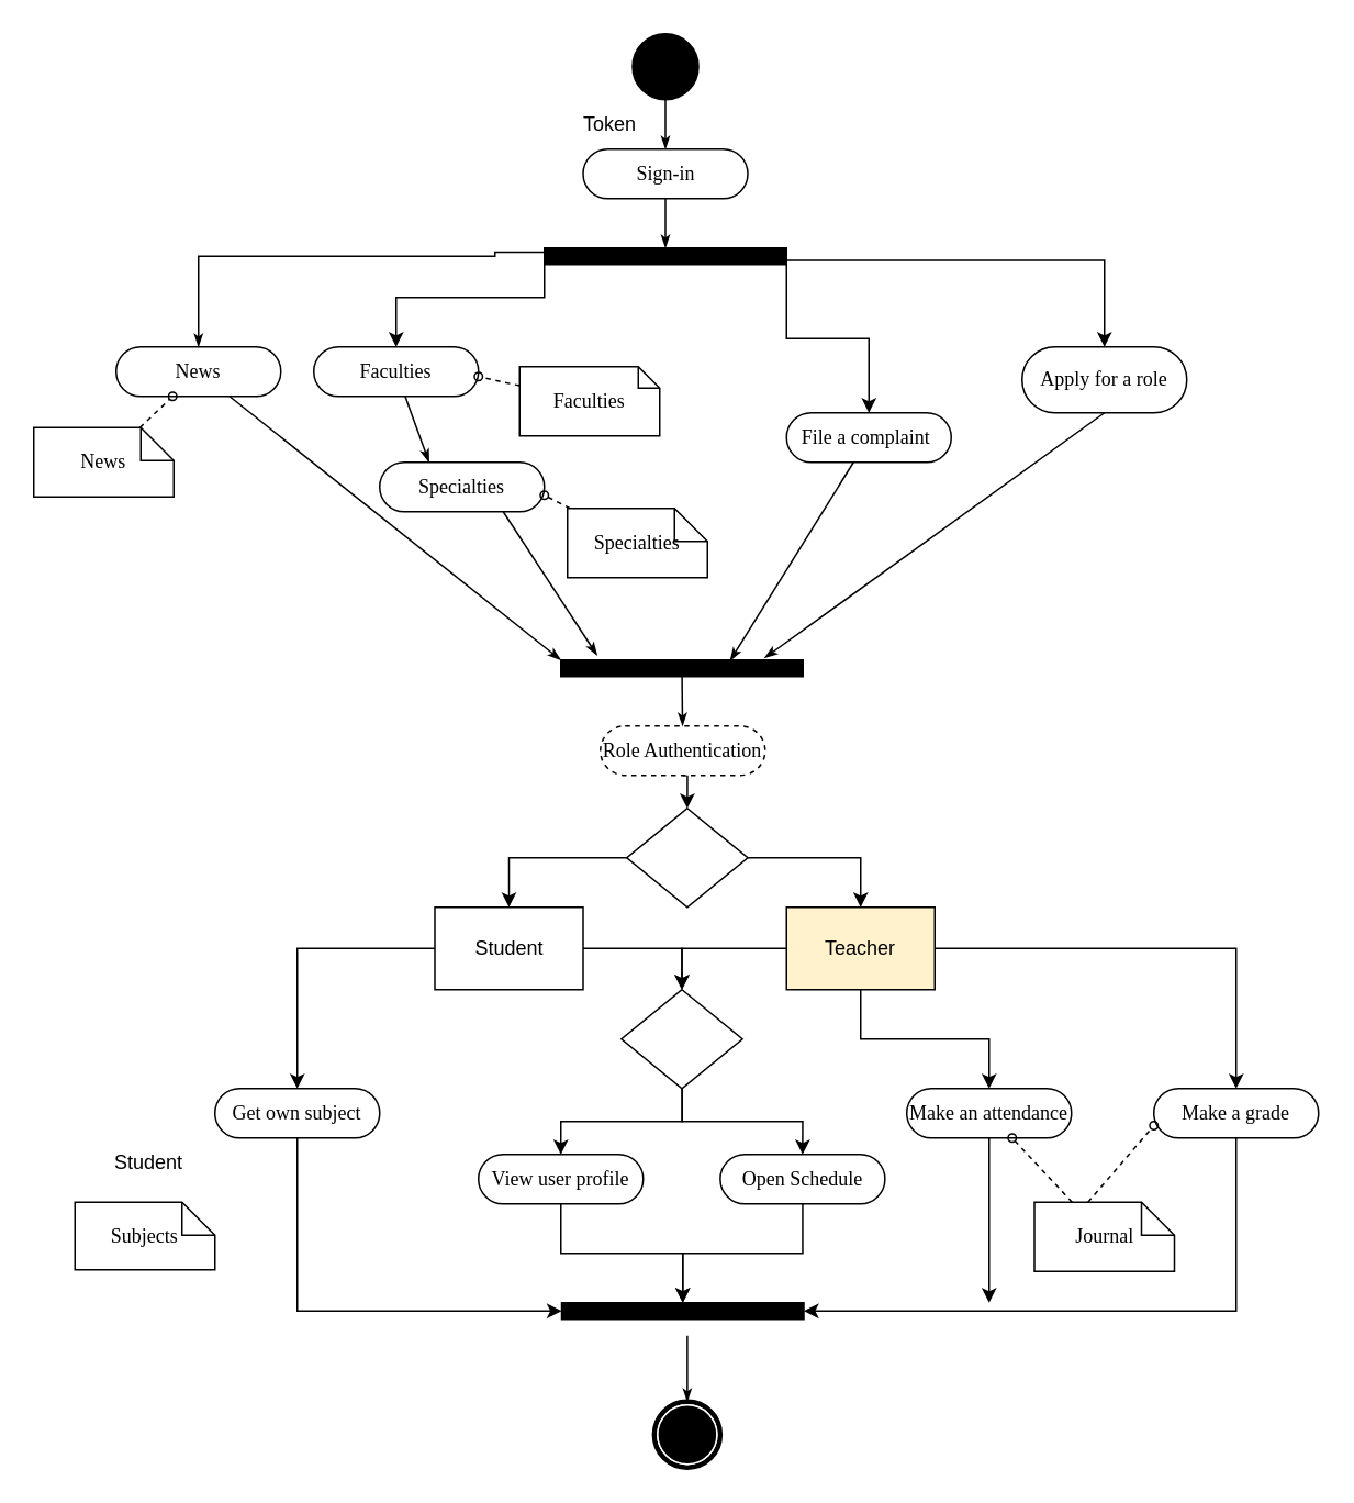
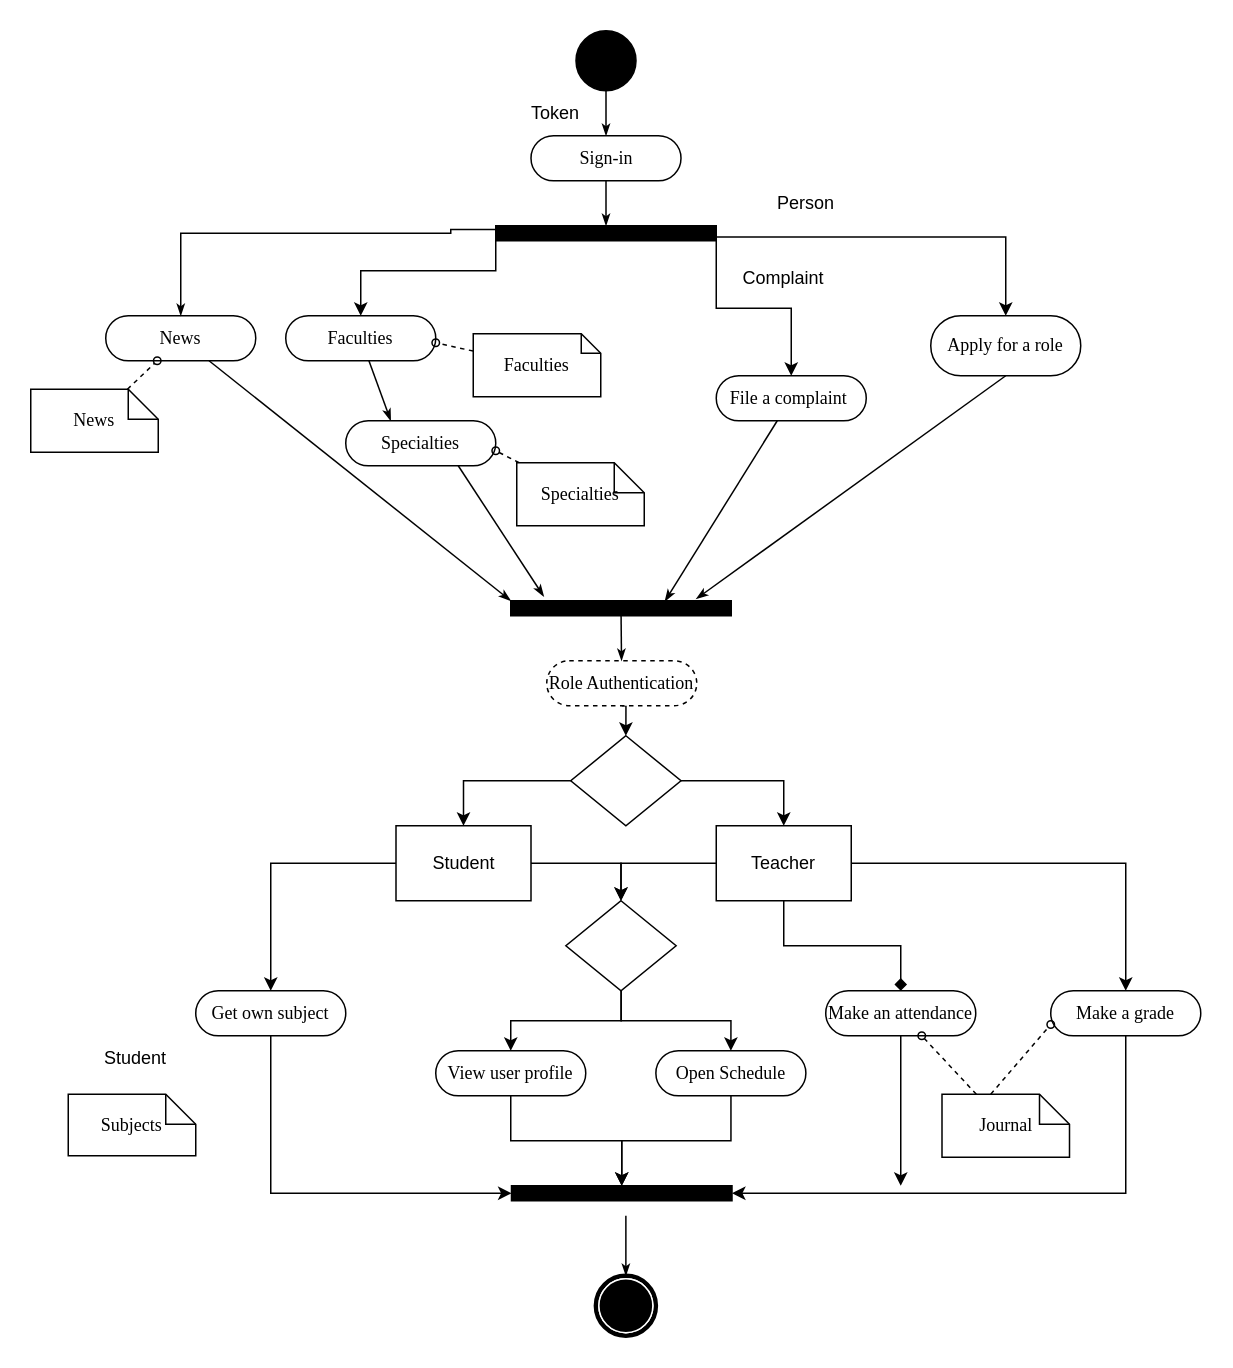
  <mxCell id="0" />
  <mxCell id="1" parent="0" />
  <mxCell id="2" style="edgeStyle=none;rounded=0;html=1;labelBackgroundColor=none;startArrow=none;startFill=0;startSize=5;endArrow=classicThin;endFill=1;endSize=5;jettySize=auto;orthogonalLoop=1;strokeWidth=1;fontFamily=Verdana;fontSize=12;entryX=0;entryY=0;entryDx=0;entryDy=0;" parent="1" source="3" target="14" edge="1"><mxGeometry relative="1" as="geometry"><mxPoint x="146.25" y="270" as="targetPoint" /></mxGeometry></mxCell>
  <mxCell id="3" value="News" style="rounded=1;whiteSpace=wrap;html=1;shadow=0;comic=0;labelBackgroundColor=none;strokeWidth=1;fontFamily=Verdana;fontSize=12;align=center;arcSize=50;" parent="1" vertex="1"><mxGeometry x="70" y="210" width="100" height="30" as="geometry" /></mxCell>
  <mxCell id="4" value="Faculties" style="rounded=1;whiteSpace=wrap;html=1;shadow=0;comic=0;labelBackgroundColor=none;strokeWidth=1;fontFamily=Verdana;fontSize=12;align=center;arcSize=50;" parent="1" vertex="1"><mxGeometry x="190" y="210" width="100" height="30" as="geometry" /></mxCell>
  <mxCell id="5" style="edgeStyle=none;rounded=0;html=1;labelBackgroundColor=none;startArrow=none;startFill=0;startSize=5;endArrow=oval;endFill=0;endSize=5;jettySize=auto;orthogonalLoop=1;strokeWidth=1;fontFamily=Verdana;fontSize=12;dashed=1;" parent="1" source="6" target="3" edge="1"><mxGeometry relative="1" as="geometry" /></mxCell>
  <mxCell id="6" value="News" style="shape=note;whiteSpace=wrap;html=1;rounded=0;shadow=0;comic=0;labelBackgroundColor=none;strokeWidth=1;fontFamily=Verdana;fontSize=12;align=center;size=20;" parent="1" vertex="1"><mxGeometry x="20" y="259" width="85" height="42" as="geometry" /></mxCell>
  <mxCell id="7" style="edgeStyle=orthogonalEdgeStyle;rounded=0;orthogonalLoop=1;jettySize=auto;html=1;exitX=0;exitY=0.75;exitDx=0;exitDy=0;entryX=0.5;entryY=0;entryDx=0;entryDy=0;" edge="1" parent="1" source="10" target="4"><mxGeometry relative="1" as="geometry"><Array as="points"><mxPoint x="330" y="180" /><mxPoint x="240" y="180" /></Array></mxGeometry></mxCell>
  <mxCell id="8" style="edgeStyle=orthogonalEdgeStyle;rounded=0;orthogonalLoop=1;jettySize=auto;html=1;exitX=1;exitY=1;exitDx=0;exitDy=0;" edge="1" parent="1" source="10" target="19"><mxGeometry relative="1" as="geometry" /></mxCell>
  <mxCell id="9" style="edgeStyle=orthogonalEdgeStyle;rounded=0;orthogonalLoop=1;jettySize=auto;html=1;exitX=1;exitY=0.75;exitDx=0;exitDy=0;entryX=0.5;entryY=0;entryDx=0;entryDy=0;" edge="1" parent="1" source="10" target="33"><mxGeometry relative="1" as="geometry" /></mxCell>
  <mxCell id="10" value="" style="whiteSpace=wrap;html=1;rounded=0;shadow=0;comic=0;labelBackgroundColor=none;strokeWidth=1;fillColor=#000000;fontFamily=Verdana;fontSize=12;align=center;rotation=0;" parent="1" vertex="1"><mxGeometry x="330" y="150" width="147" height="10" as="geometry" /></mxCell>
  <mxCell id="11" style="edgeStyle=orthogonalEdgeStyle;rounded=0;orthogonalLoop=1;jettySize=auto;html=1;exitX=0.5;exitY=1;exitDx=0;exitDy=0;entryX=0.5;entryY=0;entryDx=0;entryDy=0;" edge="1" parent="1" source="12" target="37"><mxGeometry relative="1" as="geometry" /></mxCell>
  <mxCell id="12" value="Role Authentication" style="rounded=1;whiteSpace=wrap;html=1;shadow=0;comic=0;labelBackgroundColor=none;strokeWidth=1;fontFamily=Verdana;fontSize=12;align=center;arcSize=50;dashed=1;" parent="1" vertex="1"><mxGeometry x="364" y="440" width="100" height="30" as="geometry" /></mxCell>
  <mxCell id="13" style="edgeStyle=none;rounded=0;html=1;labelBackgroundColor=none;startArrow=none;startFill=0;startSize=5;endArrow=classicThin;endFill=1;endSize=5;jettySize=auto;orthogonalLoop=1;strokeWidth=1;fontFamily=Verdana;fontSize=12" parent="1" source="14" target="12" edge="1"><mxGeometry relative="1" as="geometry" /></mxCell>
  <mxCell id="14" value="" style="whiteSpace=wrap;html=1;rounded=0;shadow=0;comic=0;labelBackgroundColor=none;strokeWidth=1;fillColor=#000000;fontFamily=Verdana;fontSize=12;align=center;rotation=0;" parent="1" vertex="1"><mxGeometry x="340" y="400" width="147" height="10" as="geometry" /></mxCell>
  <mxCell id="15" style="edgeStyle=orthogonalEdgeStyle;rounded=0;html=1;labelBackgroundColor=none;startArrow=none;startFill=0;startSize=5;endArrow=classicThin;endFill=1;endSize=5;jettySize=auto;orthogonalLoop=1;strokeWidth=1;fontFamily=Verdana;fontSize=12" parent="1" source="16" target="17" edge="1"><mxGeometry relative="1" as="geometry" /></mxCell>
  <mxCell id="16" value="" style="ellipse;whiteSpace=wrap;html=1;rounded=0;shadow=0;comic=0;labelBackgroundColor=none;strokeWidth=1;fillColor=#000000;fontFamily=Verdana;fontSize=12;align=center;" parent="1" vertex="1"><mxGeometry x="383.5" y="20" width="40" height="40" as="geometry" /></mxCell>
  <mxCell id="17" value="Sign-in" style="rounded=1;whiteSpace=wrap;html=1;shadow=0;comic=0;labelBackgroundColor=none;strokeWidth=1;fontFamily=Verdana;fontSize=12;align=center;arcSize=50;" parent="1" vertex="1"><mxGeometry x="353.5" y="90" width="100" height="30" as="geometry" /></mxCell>
  <mxCell id="18" style="rounded=0;html=1;labelBackgroundColor=none;startArrow=none;startFill=0;startSize=5;endArrow=classicThin;endFill=1;endSize=5;jettySize=auto;orthogonalLoop=1;strokeWidth=1;fontFamily=Verdana;fontSize=12;entryX=0.699;entryY=0.04;entryDx=0;entryDy=0;entryPerimeter=0;" parent="1" source="19" target="14" edge="1"><mxGeometry relative="1" as="geometry"><mxPoint x="611.25" y="258" as="targetPoint" /></mxGeometry></mxCell>
  <mxCell id="19" value="File a complaint&amp;nbsp;" style="rounded=1;whiteSpace=wrap;html=1;shadow=0;comic=0;labelBackgroundColor=none;strokeWidth=1;fontFamily=Verdana;fontSize=12;align=center;arcSize=50;" parent="1" vertex="1"><mxGeometry x="477" y="250" width="100" height="30" as="geometry" /></mxCell>
  <mxCell id="20" style="edgeStyle=none;rounded=0;html=1;labelBackgroundColor=none;startArrow=none;startFill=0;startSize=5;endArrow=classicThin;endFill=1;endSize=5;jettySize=auto;orthogonalLoop=1;strokeWidth=1;fontFamily=Verdana;fontSize=12" parent="1" target="21" edge="1"><mxGeometry relative="1" as="geometry"><mxPoint x="416.75" y="810" as="sourcePoint" /></mxGeometry></mxCell>
  <mxCell id="21" value="" style="shape=mxgraph.bpmn.shape;html=1;verticalLabelPosition=bottom;labelBackgroundColor=#ffffff;verticalAlign=top;perimeter=ellipsePerimeter;outline=end;symbol=terminate;rounded=0;shadow=0;comic=0;strokeWidth=1;fontFamily=Verdana;fontSize=12;align=center;" parent="1" vertex="1"><mxGeometry x="396.75" y="850" width="40" height="40" as="geometry" /></mxCell>
  <mxCell id="22" style="edgeStyle=orthogonalEdgeStyle;rounded=0;html=1;entryX=0.5;entryY=0;labelBackgroundColor=none;startArrow=none;startFill=0;startSize=5;endArrow=classicThin;endFill=1;endSize=5;jettySize=auto;orthogonalLoop=1;strokeWidth=1;fontFamily=Verdana;fontSize=12" parent="1" source="17" target="10" edge="1"><mxGeometry relative="1" as="geometry"><Array as="points"><mxPoint x="404" y="115" /></Array></mxGeometry></mxCell>
  <mxCell id="23" style="edgeStyle=orthogonalEdgeStyle;rounded=0;html=1;exitX=0;exitY=0.25;entryX=0.5;entryY=0;labelBackgroundColor=none;startArrow=none;startFill=0;startSize=5;endArrow=classicThin;endFill=1;endSize=5;jettySize=auto;orthogonalLoop=1;strokeWidth=1;fontFamily=Verdana;fontSize=12;exitDx=0;exitDy=0;" parent="1" source="10" target="3" edge="1"><mxGeometry relative="1" as="geometry"><Array as="points"><mxPoint x="300" y="153" /><mxPoint x="300" y="155" /><mxPoint x="120" y="155" /></Array><mxPoint x="296.75" y="160" as="sourcePoint" /></mxGeometry></mxCell>
  <mxCell id="24" style="edgeStyle=none;rounded=0;html=1;labelBackgroundColor=none;startArrow=none;startFill=0;startSize=5;endArrow=classicThin;endFill=1;endSize=5;jettySize=auto;orthogonalLoop=1;strokeWidth=1;fontFamily=Verdana;fontSize=12" parent="1" source="4" edge="1"><mxGeometry relative="1" as="geometry"><mxPoint x="260" y="280" as="targetPoint" /></mxGeometry></mxCell>
  <mxCell id="25" value="Token" style="text;html=1;align=center;verticalAlign=middle;whiteSpace=wrap;rounded=0;" vertex="1" parent="1"><mxGeometry x="340" y="60" width="60" height="30" as="geometry" /></mxCell>
  <mxCell id="26" value="Specialties" style="rounded=1;whiteSpace=wrap;html=1;shadow=0;comic=0;labelBackgroundColor=none;strokeWidth=1;fontFamily=Verdana;fontSize=12;align=center;arcSize=50;" vertex="1" parent="1"><mxGeometry x="230" y="280" width="100" height="30" as="geometry" /></mxCell>
  <mxCell id="27" style="edgeStyle=none;rounded=0;html=1;labelBackgroundColor=none;startArrow=none;startFill=0;startSize=5;endArrow=classicThin;endFill=1;endSize=5;jettySize=auto;orthogonalLoop=1;strokeWidth=1;fontFamily=Verdana;fontSize=12;exitX=0.75;exitY=1;exitDx=0;exitDy=0;entryX=0.15;entryY=-0.28;entryDx=0;entryDy=0;entryPerimeter=0;" edge="1" parent="1" source="26" target="14"><mxGeometry relative="1" as="geometry"><mxPoint x="265" y="260" as="sourcePoint" /><mxPoint x="280" y="300" as="targetPoint" /></mxGeometry></mxCell>
  <mxCell id="28" style="edgeStyle=none;rounded=0;html=1;labelBackgroundColor=none;startArrow=none;startFill=0;startSize=5;endArrow=oval;endFill=0;endSize=5;jettySize=auto;orthogonalLoop=1;strokeWidth=1;fontFamily=Verdana;fontSize=12;dashed=1;entryX=1;entryY=0;entryDx=0;entryDy=0;" edge="1" parent="1" source="29"><mxGeometry relative="1" as="geometry"><mxPoint x="330" y="300" as="targetPoint" /></mxGeometry></mxCell>
  <mxCell id="29" value="Specialties" style="shape=note;whiteSpace=wrap;html=1;rounded=0;shadow=0;comic=0;labelBackgroundColor=none;strokeWidth=1;fontFamily=Verdana;fontSize=12;align=center;size=20;" vertex="1" parent="1"><mxGeometry x="344" y="308" width="85" height="42" as="geometry" /></mxCell>
  <mxCell id="30" style="edgeStyle=none;rounded=0;html=1;labelBackgroundColor=none;startArrow=none;startFill=0;startSize=5;endArrow=oval;endFill=0;endSize=5;jettySize=auto;orthogonalLoop=1;strokeWidth=1;fontFamily=Verdana;fontSize=12;dashed=1;entryX=1;entryY=0;entryDx=0;entryDy=0;" edge="1" parent="1" source="31"><mxGeometry relative="1" as="geometry"><mxPoint x="290" y="228" as="targetPoint" /></mxGeometry></mxCell>
  <mxCell id="31" value="Faculties" style="shape=note;whiteSpace=wrap;html=1;rounded=0;shadow=0;comic=0;labelBackgroundColor=none;strokeWidth=1;fontFamily=Verdana;fontSize=12;align=center;size=13;" vertex="1" parent="1"><mxGeometry x="315" y="222" width="85" height="42" as="geometry" /></mxCell>
  <mxCell id="32" style="edgeStyle=orthogonalEdgeStyle;rounded=0;orthogonalLoop=1;jettySize=auto;html=1;exitX=0.5;exitY=1;exitDx=0;exitDy=0;exitPerimeter=0;" edge="1" parent="1"><mxGeometry relative="1" as="geometry"><mxPoint x="660" y="761" as="sourcePoint" /><mxPoint x="660" y="761" as="targetPoint" /></mxGeometry></mxCell>
  <mxCell id="33" value="Apply for a role" style="rounded=1;whiteSpace=wrap;html=1;shadow=0;comic=0;labelBackgroundColor=none;strokeWidth=1;fontFamily=Verdana;fontSize=12;align=center;arcSize=50;" vertex="1" parent="1"><mxGeometry x="620" y="210" width="100" height="40" as="geometry" /></mxCell>
  <mxCell id="34" style="rounded=0;html=1;labelBackgroundColor=none;startArrow=none;startFill=0;startSize=5;endArrow=classicThin;endFill=1;endSize=5;jettySize=auto;orthogonalLoop=1;strokeWidth=1;fontFamily=Verdana;fontSize=12;entryX=0.841;entryY=-0.12;entryDx=0;entryDy=0;entryPerimeter=0;exitX=0.5;exitY=1;exitDx=0;exitDy=0;" edge="1" parent="1" source="33" target="14"><mxGeometry relative="1" as="geometry"><mxPoint x="508" y="250" as="sourcePoint" /><mxPoint x="453" y="410" as="targetPoint" /></mxGeometry></mxCell>
  <mxCell id="35" style="edgeStyle=orthogonalEdgeStyle;rounded=0;orthogonalLoop=1;jettySize=auto;html=1;entryX=0.5;entryY=0;entryDx=0;entryDy=0;" edge="1" parent="1" source="37" target="41"><mxGeometry relative="1" as="geometry" /></mxCell>
  <mxCell id="36" style="edgeStyle=orthogonalEdgeStyle;rounded=0;orthogonalLoop=1;jettySize=auto;html=1;entryX=0.5;entryY=0;entryDx=0;entryDy=0;" edge="1" parent="1" source="37" target="44"><mxGeometry relative="1" as="geometry" /></mxCell>
  <mxCell id="37" value="" style="rhombus;whiteSpace=wrap;html=1;" vertex="1" parent="1"><mxGeometry x="380" y="490" width="73.5" height="60" as="geometry" /></mxCell>
  <mxCell id="38" style="edgeStyle=orthogonalEdgeStyle;rounded=0;orthogonalLoop=1;jettySize=auto;html=1;entryX=0.5;entryY=0;entryDx=0;entryDy=0;" edge="1" parent="1" source="41" target="52"><mxGeometry relative="1" as="geometry" /></mxCell>
- <mxCell id="39" style="edgeStyle=orthogonalEdgeStyle;rounded=0;orthogonalLoop=1;jettySize=auto;html=1;" edge="1" parent="1" source="41" target="56"><mxGeometry relative="1" as="geometry" /></mxCell>
+ <mxCell id="39" style="edgeStyle=orthogonalEdgeStyle;rounded=0;orthogonalLoop=1;jettySize=auto;html=1;endArrow=diamond;" edge="1" parent="1" source="41" target="56"><mxGeometry relative="1" as="geometry" /></mxCell>
  <mxCell id="40" style="edgeStyle=orthogonalEdgeStyle;rounded=0;orthogonalLoop=1;jettySize=auto;html=1;entryX=0.5;entryY=0;entryDx=0;entryDy=0;" edge="1" parent="1" source="41" target="58"><mxGeometry relative="1" as="geometry" /></mxCell>
- <mxCell id="41" value="Teacher" style="rounded=0;whiteSpace=wrap;html=1;fillColor=#fff2cc;" vertex="1" parent="1"><mxGeometry x="477" y="550" width="90" height="50" as="geometry" /></mxCell>
+ <mxCell id="41" value="Teacher" style="rounded=0;whiteSpace=wrap;html=1;" vertex="1" parent="1"><mxGeometry x="477" y="550" width="90" height="50" as="geometry" /></mxCell>
  <mxCell id="42" style="edgeStyle=orthogonalEdgeStyle;rounded=0;orthogonalLoop=1;jettySize=auto;html=1;entryX=0.5;entryY=0;entryDx=0;entryDy=0;" edge="1" parent="1" source="44" target="52"><mxGeometry relative="1" as="geometry" /></mxCell>
  <mxCell id="43" style="edgeStyle=orthogonalEdgeStyle;rounded=0;orthogonalLoop=1;jettySize=auto;html=1;entryX=0.5;entryY=0;entryDx=0;entryDy=0;" edge="1" parent="1" source="44" target="54"><mxGeometry relative="1" as="geometry" /></mxCell>
  <mxCell id="44" value="Student" style="rounded=0;whiteSpace=wrap;html=1;" vertex="1" parent="1"><mxGeometry x="263.5" y="550" width="90" height="50" as="geometry" /></mxCell>
  <mxCell id="45" value="" style="whiteSpace=wrap;html=1;rounded=0;shadow=0;comic=0;labelBackgroundColor=none;strokeWidth=1;fillColor=#000000;fontFamily=Verdana;fontSize=12;align=center;rotation=0;" vertex="1" parent="1"><mxGeometry x="340.5" y="790" width="147" height="10" as="geometry" /></mxCell>
  <mxCell id="46" style="edgeStyle=orthogonalEdgeStyle;rounded=0;orthogonalLoop=1;jettySize=auto;html=1;entryX=0.5;entryY=0;entryDx=0;entryDy=0;" edge="1" parent="1" source="47" target="45"><mxGeometry relative="1" as="geometry" /></mxCell>
  <mxCell id="47" value="View user profile" style="rounded=1;whiteSpace=wrap;html=1;shadow=0;comic=0;labelBackgroundColor=none;strokeWidth=1;fontFamily=Verdana;fontSize=12;align=center;arcSize=50;" vertex="1" parent="1"><mxGeometry x="290" y="700" width="100" height="30" as="geometry" /></mxCell>
  <mxCell id="48" style="edgeStyle=orthogonalEdgeStyle;rounded=0;orthogonalLoop=1;jettySize=auto;html=1;entryX=0.5;entryY=0;entryDx=0;entryDy=0;" edge="1" parent="1" source="49" target="45"><mxGeometry relative="1" as="geometry" /></mxCell>
  <mxCell id="49" value="Open Schedule" style="rounded=1;whiteSpace=wrap;html=1;shadow=0;comic=0;labelBackgroundColor=none;strokeWidth=1;fontFamily=Verdana;fontSize=12;align=center;arcSize=50;" vertex="1" parent="1"><mxGeometry x="436.75" y="700" width="100" height="30" as="geometry" /></mxCell>
  <mxCell id="50" style="edgeStyle=orthogonalEdgeStyle;rounded=0;orthogonalLoop=1;jettySize=auto;html=1;entryX=0.5;entryY=0;entryDx=0;entryDy=0;" edge="1" parent="1" source="52" target="47"><mxGeometry relative="1" as="geometry" /></mxCell>
  <mxCell id="51" style="edgeStyle=orthogonalEdgeStyle;rounded=0;orthogonalLoop=1;jettySize=auto;html=1;entryX=0.5;entryY=0;entryDx=0;entryDy=0;" edge="1" parent="1" source="52" target="49"><mxGeometry relative="1" as="geometry"><Array as="points"><mxPoint x="414" y="680" /><mxPoint x="487" y="680" /></Array></mxGeometry></mxCell>
  <mxCell id="52" value="" style="rhombus;whiteSpace=wrap;html=1;" vertex="1" parent="1"><mxGeometry x="376.75" y="600" width="73.5" height="60" as="geometry" /></mxCell>
  <mxCell id="53" style="edgeStyle=orthogonalEdgeStyle;rounded=0;orthogonalLoop=1;jettySize=auto;html=1;exitX=0.5;exitY=1;exitDx=0;exitDy=0;entryX=0;entryY=0.5;entryDx=0;entryDy=0;" edge="1" parent="1" source="54" target="45"><mxGeometry relative="1" as="geometry" /></mxCell>
  <mxCell id="54" value="Get own subject" style="rounded=1;whiteSpace=wrap;html=1;shadow=0;comic=0;labelBackgroundColor=none;strokeWidth=1;fontFamily=Verdana;fontSize=12;align=center;arcSize=50;" vertex="1" parent="1"><mxGeometry x="130" y="660" width="100" height="30" as="geometry" /></mxCell>
  <mxCell id="55" style="edgeStyle=orthogonalEdgeStyle;rounded=0;orthogonalLoop=1;jettySize=auto;html=1;" edge="1" parent="1" source="56"><mxGeometry relative="1" as="geometry"><mxPoint x="600" y="790" as="targetPoint" /></mxGeometry></mxCell>
  <mxCell id="56" value="Make an attendance" style="rounded=1;whiteSpace=wrap;html=1;shadow=0;comic=0;labelBackgroundColor=none;strokeWidth=1;fontFamily=Verdana;fontSize=12;align=center;arcSize=50;" vertex="1" parent="1"><mxGeometry x="550" y="660" width="100" height="30" as="geometry" /></mxCell>
  <mxCell id="57" style="edgeStyle=orthogonalEdgeStyle;rounded=0;orthogonalLoop=1;jettySize=auto;html=1;exitX=0.5;exitY=1;exitDx=0;exitDy=0;entryX=1;entryY=0.5;entryDx=0;entryDy=0;" edge="1" parent="1" source="58" target="45"><mxGeometry relative="1" as="geometry" /></mxCell>
  <mxCell id="58" value="Make a grade" style="rounded=1;whiteSpace=wrap;html=1;shadow=0;comic=0;labelBackgroundColor=none;strokeWidth=1;fontFamily=Verdana;fontSize=12;align=center;arcSize=50;" vertex="1" parent="1"><mxGeometry x="700" y="660" width="100" height="30" as="geometry" /></mxCell>
+ <mxCell id="59" value="Complaint" style="text;html=1;align=center;verticalAlign=middle;whiteSpace=wrap;rounded=0;" vertex="1" parent="1"><mxGeometry x="492" y="170" width="60" height="30" as="geometry" /></mxCell>
  <mxCell id="60" value="Student" style="text;html=1;align=center;verticalAlign=middle;whiteSpace=wrap;rounded=0;" vertex="1" parent="1"><mxGeometry x="60" y="690" width="60" height="30" as="geometry" /></mxCell>
  <mxCell id="61" style="edgeStyle=none;rounded=0;html=1;labelBackgroundColor=none;startArrow=none;startFill=0;startSize=5;endArrow=oval;endFill=0;endSize=5;jettySize=auto;orthogonalLoop=1;strokeWidth=1;fontFamily=Verdana;fontSize=12;dashed=1;" edge="1" parent="1" source="62" target="56"><mxGeometry relative="1" as="geometry"><mxPoint x="711.5" y="710" as="targetPoint" /></mxGeometry></mxCell>
  <mxCell id="62" value="Journal" style="shape=note;whiteSpace=wrap;html=1;rounded=0;shadow=0;comic=0;labelBackgroundColor=none;strokeWidth=1;fontFamily=Verdana;fontSize=12;align=center;size=20;" vertex="1" parent="1"><mxGeometry x="627.5" y="729" width="85" height="42" as="geometry" /></mxCell>
  <mxCell id="63" style="edgeStyle=orthogonalEdgeStyle;rounded=0;orthogonalLoop=1;jettySize=auto;html=1;exitX=0.5;exitY=1;exitDx=0;exitDy=0;exitPerimeter=0;" edge="1" parent="1" source="62" target="62"><mxGeometry relative="1" as="geometry" /></mxCell>
  <mxCell id="64" style="edgeStyle=none;rounded=0;html=1;labelBackgroundColor=none;startArrow=none;startFill=0;startSize=5;endArrow=oval;endFill=0;endSize=5;jettySize=auto;orthogonalLoop=1;strokeWidth=1;fontFamily=Verdana;fontSize=12;dashed=1;entryX=0;entryY=0.75;entryDx=0;entryDy=0;exitX=0;exitY=0;exitDx=32.5;exitDy=0;exitPerimeter=0;" edge="1" parent="1" source="62" target="58"><mxGeometry relative="1" as="geometry"><mxPoint x="624" y="700" as="targetPoint" /><mxPoint x="660" y="739" as="sourcePoint" /></mxGeometry></mxCell>
  <mxCell id="65" value="Subjects" style="shape=note;whiteSpace=wrap;html=1;rounded=0;shadow=0;comic=0;labelBackgroundColor=none;strokeWidth=1;fontFamily=Verdana;fontSize=12;align=center;size=20;" vertex="1" parent="1"><mxGeometry x="45" y="729" width="85" height="41" as="geometry" /></mxCell>
+ <mxCell id="66" value="Person" style="text;html=1;align=center;verticalAlign=middle;whiteSpace=wrap;rounded=0;" vertex="1" parent="1"><mxGeometry x="507" y="120" width="60" height="30" as="geometry" /></mxCell>
